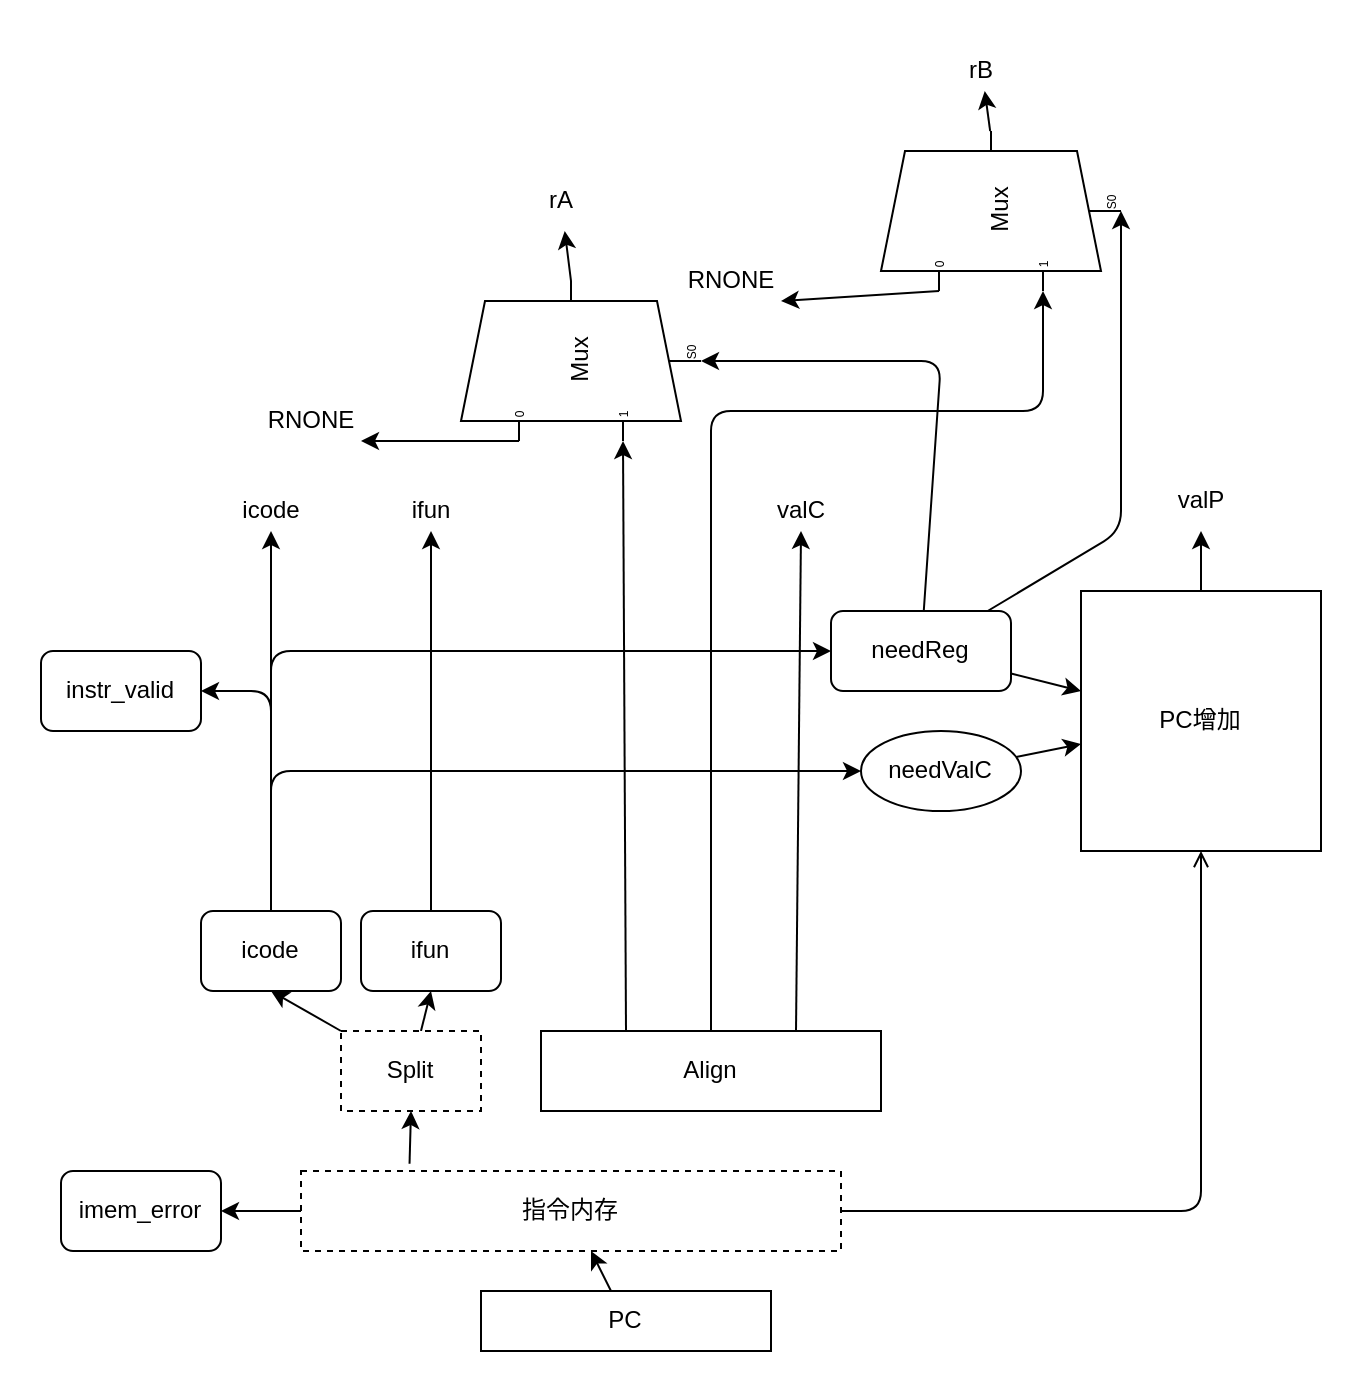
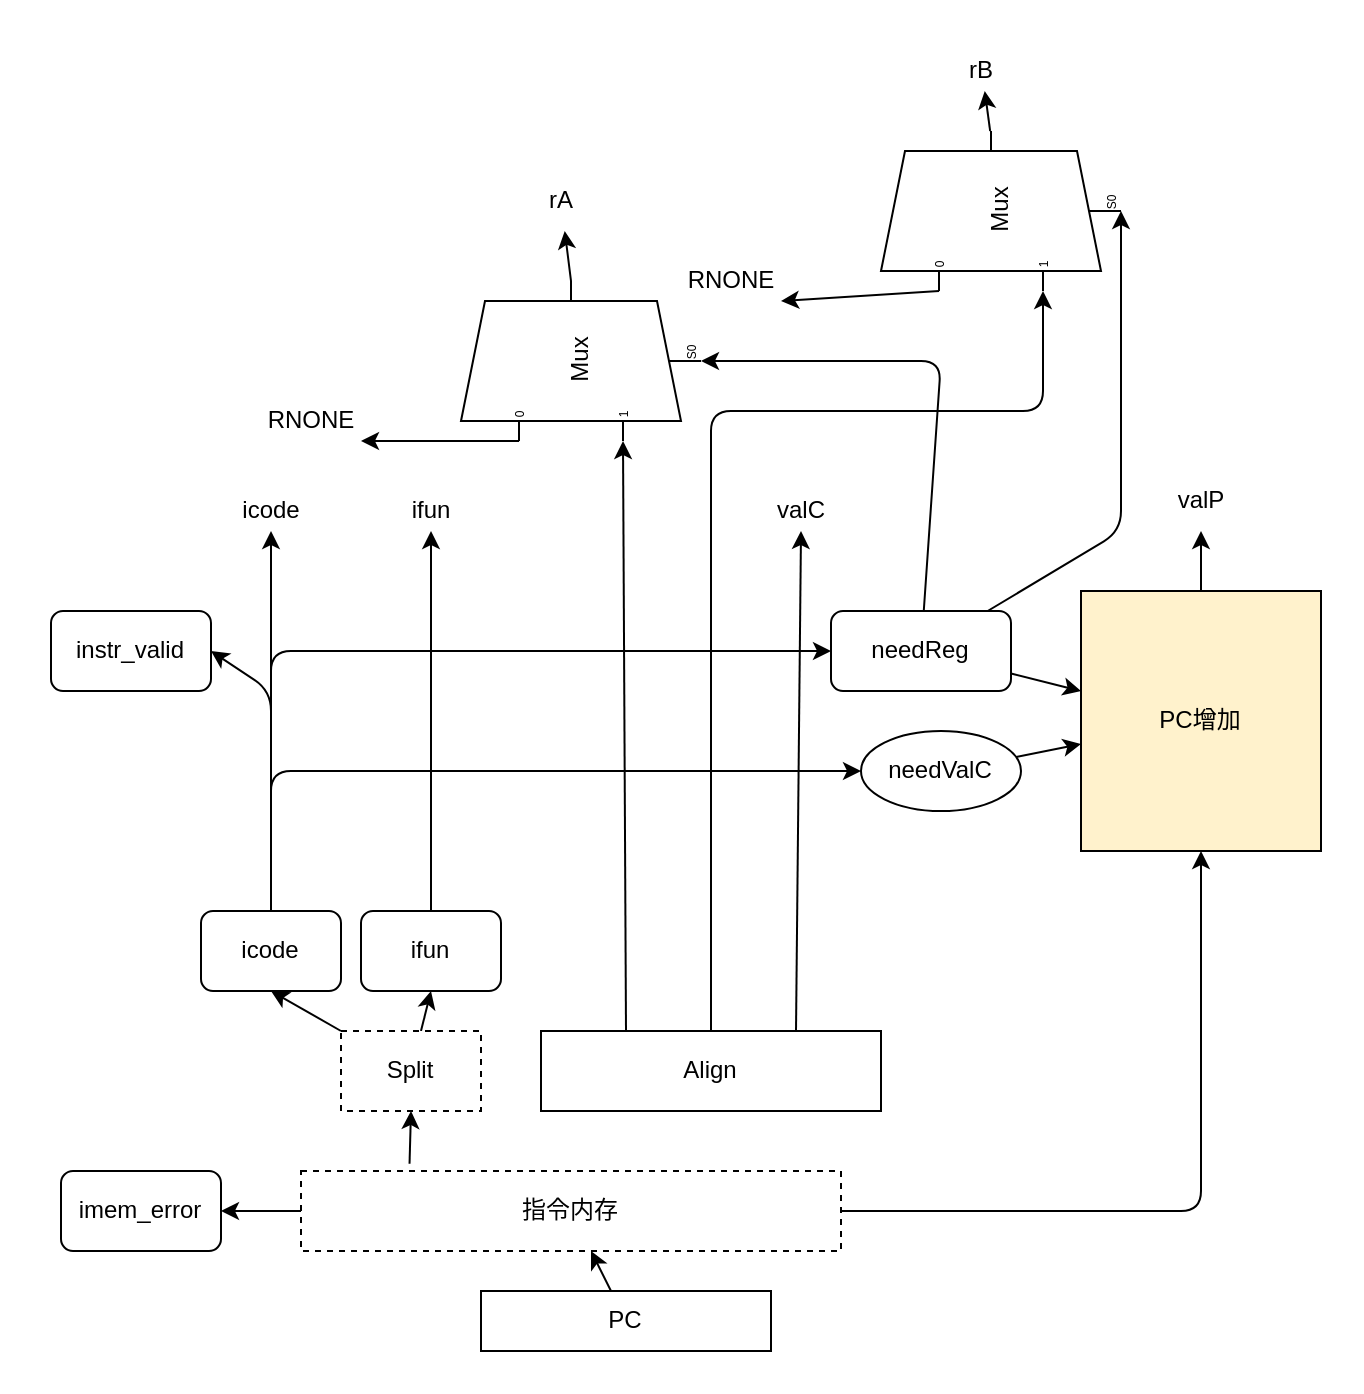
  <mxCell id="0" />
  <mxCell id="1" parent="0" />
  <mxCell id="2" style="edgeStyle=none;html=1;entryX=0.5;entryY=1;entryDx=0;entryDy=0;exitX=0.201;exitY=-0.09;exitDx=0;exitDy=0;exitPerimeter=0;labelBackgroundColor=none;" parent="1" source="5" target="10" edge="1"><mxGeometry relative="1" as="geometry" /></mxCell>
  <mxCell id="3" value="" style="edgeStyle=none;html=1;labelBackgroundColor=none;" parent="1" source="5" target="25" edge="1"><mxGeometry relative="1" as="geometry" /></mxCell>
- <mxCell id="4" style="edgeStyle=none;html=1;exitX=1;exitY=0.5;exitDx=0;exitDy=0;entryX=0.5;entryY=1;entryDx=0;entryDy=0;endArrow=open;" edge="1" parent="1" source="5" target="27"><mxGeometry relative="1" as="geometry"><Array as="points"><mxPoint x="600" y="605" /></Array></mxGeometry></mxCell>
+ <mxCell id="4" style="edgeStyle=none;html=1;exitX=1;exitY=0.5;exitDx=0;exitDy=0;entryX=0.5;entryY=1;entryDx=0;entryDy=0;" edge="1" parent="1" source="5" target="27"><mxGeometry relative="1" as="geometry"><Array as="points"><mxPoint x="600" y="605" /></Array></mxGeometry></mxCell>
  <mxCell id="5" value="指令内存" style="rounded=0;whiteSpace=wrap;html=1;dashed=1;" parent="1" vertex="1"><mxGeometry x="150" y="585" width="270" height="40" as="geometry" /></mxCell>
  <mxCell id="6" value="" style="edgeStyle=none;html=1;" parent="1" source="7" target="5" edge="1"><mxGeometry relative="1" as="geometry" /></mxCell>
  <mxCell id="7" value="PC" style="rounded=0;whiteSpace=wrap;html=1;" parent="1" vertex="1"><mxGeometry x="240" y="645" width="145" height="30" as="geometry" /></mxCell>
  <mxCell id="8" style="edgeStyle=none;html=1;entryX=0.5;entryY=1;entryDx=0;entryDy=0;labelBackgroundColor=none;" edge="1" parent="1" source="10" target="19"><mxGeometry relative="1" as="geometry" /></mxCell>
  <mxCell id="9" style="edgeStyle=none;html=1;entryX=0.5;entryY=1;entryDx=0;entryDy=0;labelBackgroundColor=none;" edge="1" parent="1" source="10" target="21"><mxGeometry relative="1" as="geometry" /></mxCell>
  <mxCell id="10" value="Split" style="whiteSpace=wrap;html=1;dashed=1;" parent="1" vertex="1"><mxGeometry x="170" y="515" width="70" height="40" as="geometry" /></mxCell>
  <mxCell id="11" style="edgeStyle=none;html=1;exitX=0.25;exitY=0;exitDx=0;exitDy=0;entryX=0;entryY=0.65;entryDx=0;entryDy=3;entryPerimeter=0;" edge="1" parent="1" source="14" target="39"><mxGeometry relative="1" as="geometry"><mxPoint x="310" y="265" as="targetPoint" /></mxGeometry></mxCell>
  <mxCell id="12" style="edgeStyle=none;html=1;entryX=0;entryY=0.65;entryDx=0;entryDy=3;entryPerimeter=0;" edge="1" parent="1" source="14" target="43"><mxGeometry relative="1" as="geometry"><mxPoint x="355" y="265" as="targetPoint" /><Array as="points"><mxPoint x="355" y="205" /><mxPoint x="521" y="205" /></Array></mxGeometry></mxCell>
  <mxCell id="13" style="edgeStyle=none;html=1;exitX=0.75;exitY=0;exitDx=0;exitDy=0;" edge="1" parent="1" source="14"><mxGeometry relative="1" as="geometry"><mxPoint x="400" y="265" as="targetPoint" /></mxGeometry></mxCell>
  <mxCell id="14" value="Align" style="whiteSpace=wrap;html=1;" parent="1" vertex="1"><mxGeometry x="270" y="515" width="170" height="40" as="geometry" /></mxCell>
  <mxCell id="15" style="edgeStyle=none;html=1;" edge="1" parent="1" source="19"><mxGeometry relative="1" as="geometry"><mxPoint x="135" y="265" as="targetPoint" /></mxGeometry></mxCell>
  <mxCell id="16" style="edgeStyle=none;html=1;entryX=0;entryY=0.5;entryDx=0;entryDy=0;" edge="1" parent="1" source="19" target="23"><mxGeometry relative="1" as="geometry"><Array as="points"><mxPoint x="135" y="385" /></Array></mxGeometry></mxCell>
  <mxCell id="17" style="edgeStyle=none;html=1;entryX=0;entryY=0.5;entryDx=0;entryDy=0;" edge="1" parent="1" source="19" target="36"><mxGeometry relative="1" as="geometry"><Array as="points"><mxPoint x="135" y="325" /></Array></mxGeometry></mxCell>
  <mxCell id="18" style="edgeStyle=none;html=1;entryX=1;entryY=0.5;entryDx=0;entryDy=0;labelBackgroundColor=none;" edge="1" parent="1" source="19" target="24"><mxGeometry relative="1" as="geometry"><Array as="points"><mxPoint x="135" y="345" /></Array></mxGeometry></mxCell>
  <mxCell id="19" value="icode" style="rounded=1;whiteSpace=wrap;html=1;labelBackgroundColor=none;" parent="1" vertex="1"><mxGeometry x="100" y="455" width="70" height="40" as="geometry" /></mxCell>
  <mxCell id="20" style="edgeStyle=none;html=1;" edge="1" parent="1" source="21"><mxGeometry relative="1" as="geometry"><mxPoint x="215" y="265" as="targetPoint" /></mxGeometry></mxCell>
  <mxCell id="21" value="ifun" style="rounded=1;whiteSpace=wrap;html=1;" parent="1" vertex="1"><mxGeometry x="180" y="455" width="70" height="40" as="geometry" /></mxCell>
  <mxCell id="22" value="" style="edgeStyle=none;html=1;" edge="1" parent="1" source="23" target="27"><mxGeometry relative="1" as="geometry" /></mxCell>
  <mxCell id="23" value="needValC" style="ellipse;whiteSpace=wrap;html=1;" parent="1" vertex="1"><mxGeometry x="430" y="365" width="80" height="40" as="geometry" /></mxCell>
- <mxCell id="24" value="instr_valid" style="rounded=1;whiteSpace=wrap;html=1;" parent="1" vertex="1"><mxGeometry x="20" y="325" width="80" height="40" as="geometry" /></mxCell>
+ <mxCell id="24" value="instr_valid" style="rounded=1;whiteSpace=wrap;html=1;" parent="1" vertex="1"><mxGeometry x="25" y="305" width="80" height="40" as="geometry" /></mxCell>
  <mxCell id="25" value="imem_error" style="rounded=1;whiteSpace=wrap;html=1;labelBackgroundColor=none;" parent="1" vertex="1"><mxGeometry x="30" y="585" width="80" height="40" as="geometry" /></mxCell>
  <mxCell id="26" style="edgeStyle=none;html=1;" edge="1" parent="1" source="27"><mxGeometry relative="1" as="geometry"><mxPoint x="600" y="265" as="targetPoint" /></mxGeometry></mxCell>
- <mxCell id="27" value="PC增加" style="whiteSpace=wrap;html=1;" parent="1" vertex="1"><mxGeometry x="540" y="295" width="120" height="130" as="geometry" /></mxCell>
+ <mxCell id="27" value="PC增加" style="whiteSpace=wrap;html=1;fillColor=#fff2cc;" parent="1" vertex="1"><mxGeometry x="540" y="295" width="120" height="130" as="geometry" /></mxCell>
  <mxCell id="28" value="icode" style="text;html=1;align=center;verticalAlign=middle;resizable=0;points=[];autosize=1;strokeColor=none;fillColor=none;labelBorderColor=none;labelBackgroundColor=none;" vertex="1" parent="1"><mxGeometry x="110" y="240" width="50" height="30" as="geometry" /></mxCell>
  <mxCell id="29" value="ifun" style="text;html=1;align=center;verticalAlign=middle;resizable=0;points=[];autosize=1;strokeColor=none;fillColor=none;labelBorderColor=none;labelBackgroundColor=none;" vertex="1" parent="1"><mxGeometry x="195" y="240" width="40" height="30" as="geometry" /></mxCell>
  <mxCell id="30" value="rA" style="text;html=1;align=center;verticalAlign=middle;resizable=0;points=[];autosize=1;strokeColor=none;fillColor=none;" vertex="1" parent="1"><mxGeometry x="260" y="85" width="40" height="30" as="geometry" /></mxCell>
  <mxCell id="31" value="valC" style="text;html=1;align=center;verticalAlign=middle;resizable=0;points=[];autosize=1;strokeColor=none;fillColor=none;labelBorderColor=none;labelBackgroundColor=none;" vertex="1" parent="1"><mxGeometry x="375" y="240" width="50" height="30" as="geometry" /></mxCell>
  <mxCell id="32" value="valP" style="text;html=1;align=center;verticalAlign=middle;resizable=0;points=[];autosize=1;strokeColor=none;fillColor=none;labelBorderColor=none;labelBackgroundColor=none;" vertex="1" parent="1"><mxGeometry x="575" y="235" width="50" height="30" as="geometry" /></mxCell>
  <mxCell id="33" value="" style="edgeStyle=none;html=1;" edge="1" parent="1" source="36" target="27"><mxGeometry relative="1" as="geometry" /></mxCell>
  <mxCell id="34" style="edgeStyle=none;html=1;entryX=0.375;entryY=1;entryDx=10;entryDy=0;entryPerimeter=0;labelBackgroundColor=none;labelBorderColor=default;" edge="1" parent="1" source="36" target="39"><mxGeometry relative="1" as="geometry"><Array as="points"><mxPoint x="470" y="180" /></Array></mxGeometry></mxCell>
  <mxCell id="35" style="edgeStyle=none;html=1;entryX=0.375;entryY=1;entryDx=10;entryDy=0;entryPerimeter=0;labelBackgroundColor=none;labelBorderColor=default;" edge="1" parent="1" source="36" target="43"><mxGeometry relative="1" as="geometry"><Array as="points"><mxPoint x="560" y="265" /></Array></mxGeometry></mxCell>
  <mxCell id="36" value="needReg" style="rounded=1;whiteSpace=wrap;html=1;" vertex="1" parent="1"><mxGeometry x="415" y="305" width="90" height="40" as="geometry" /></mxCell>
  <mxCell id="37" style="edgeStyle=none;html=1;" edge="1" parent="1" source="39" target="30"><mxGeometry relative="1" as="geometry" /></mxCell>
  <mxCell id="38" style="edgeStyle=none;html=1;exitX=0;exitY=0.217;exitDx=0;exitDy=3;exitPerimeter=0;" edge="1" parent="1" source="39"><mxGeometry relative="1" as="geometry"><mxPoint x="180" y="220" as="targetPoint" /></mxGeometry></mxCell>
  <mxCell id="39" value="Mux" style="shadow=0;dashed=0;align=center;html=1;strokeWidth=1;shape=mxgraph.electrical.abstract.mux2;rotation=-90;" vertex="1" parent="1"><mxGeometry x="250" y="120" width="80" height="120" as="geometry" /></mxCell>
  <mxCell id="40" value="RNONE" style="text;html=1;align=center;verticalAlign=middle;resizable=0;points=[];autosize=1;strokeColor=none;fillColor=none;" vertex="1" parent="1"><mxGeometry x="120" width="70" height="30" as="geometry" y="195" /></mxCell>
  <mxCell id="41" style="edgeStyle=none;html=1;" edge="1" parent="1" source="43"><mxGeometry relative="1" as="geometry"><mxPoint x="491.875" y="45" as="targetPoint" /></mxGeometry></mxCell>
  <mxCell id="42" style="edgeStyle=none;html=1;exitX=0;exitY=0.217;exitDx=0;exitDy=3;exitPerimeter=0;" edge="1" parent="1" source="43"><mxGeometry relative="1" as="geometry"><mxPoint x="390" y="150" as="targetPoint" /></mxGeometry></mxCell>
  <mxCell id="43" value="Mux" style="shadow=0;dashed=0;align=center;html=1;strokeWidth=1;shape=mxgraph.electrical.abstract.mux2;rotation=-90;" vertex="1" parent="1"><mxGeometry x="460" y="45" width="80" height="120" as="geometry" /></mxCell>
  <mxCell id="44" value="RNONE" style="text;html=1;align=center;verticalAlign=middle;resizable=0;points=[];autosize=1;strokeColor=none;fillColor=none;" vertex="1" parent="1"><mxGeometry x="330" y="125" width="70" height="30" as="geometry" /></mxCell>
  <mxCell id="45" value="rB" style="text;html=1;align=center;verticalAlign=middle;resizable=0;points=[];autosize=1;strokeColor=none;fillColor=none;" vertex="1" parent="1"><mxGeometry x="470" y="20" width="40" height="30" as="geometry" /></mxCell>
